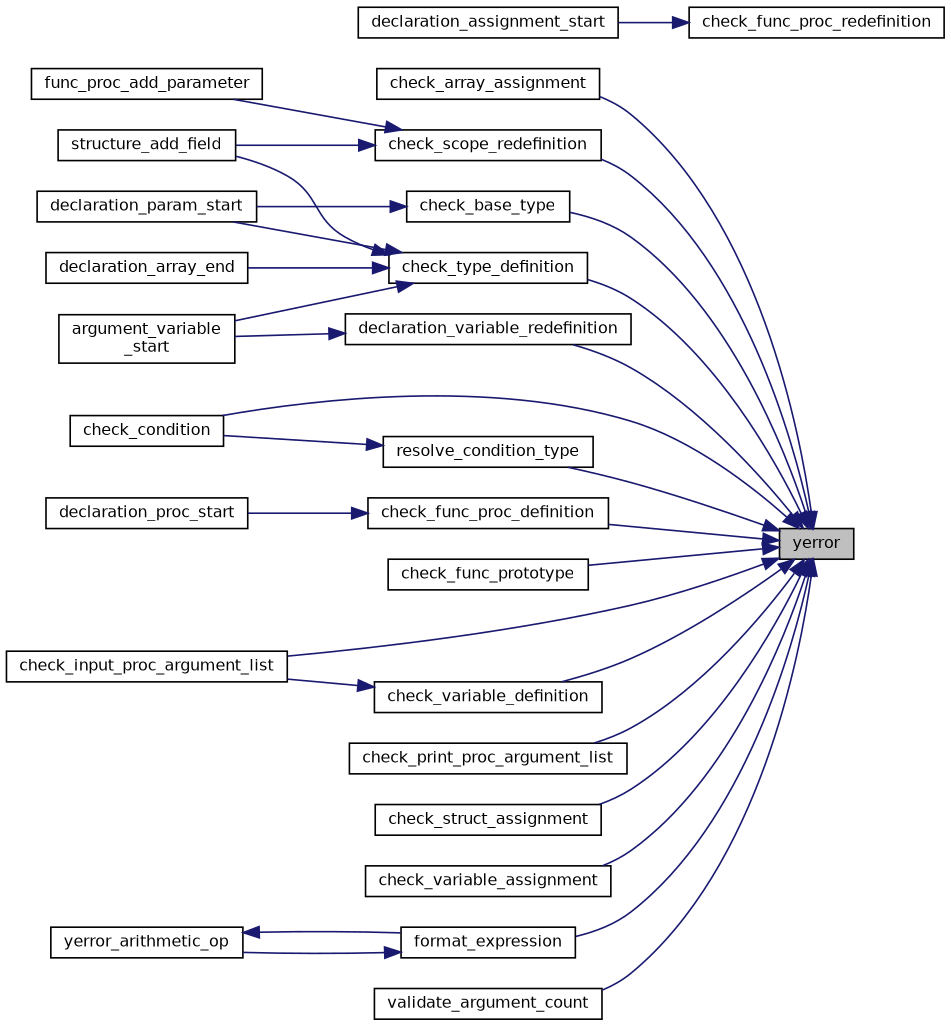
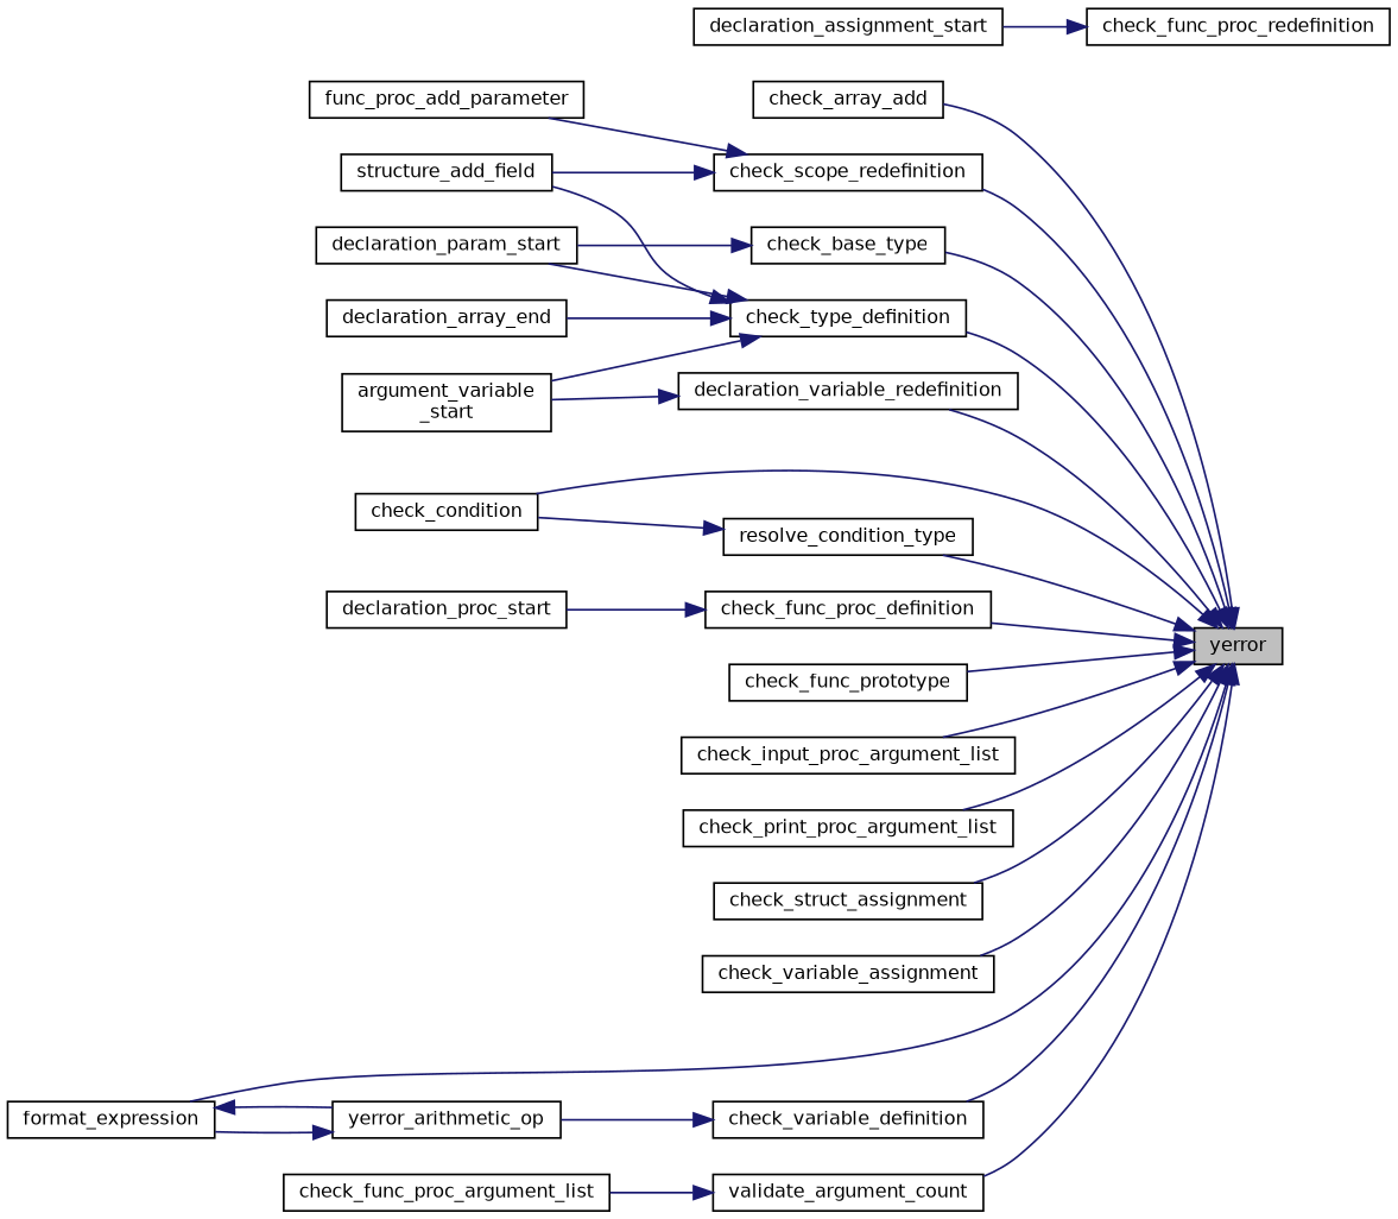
  digraph {
    rankdir=RL
    node [color=black fillcolor=white fontname=Helvetica fontsize=10 shape=record style=filled]
    edge [color=midnightblue dir=back fontname=Helvetica fontsize=10 labelfontname=Helvetica labelfontsize=10 style=solid]
    n1 [fillcolor=grey75 fontcolor=black height=0.2 label=yerror width=0.4]
-   n2 [height=0.2 label=check_array_assignment width=0.4]
+   n2 [height=0.2 label=check_array_add width=0.4]
    n3 [height=0.2 label=check_base_type width=0.4]
    n4 [height=0.2 label=check_condition width=0.4]
    n5 [height=0.2 label=check_func_proc_definition width=0.4]
    n6 [height=0.2 label=check_func_prototype width=0.4]
    n7 [height=0.2 label=check_input_proc_argument_list width=0.4]
    n8 [height=0.2 label=check_print_proc_argument_list width=0.4]
    n9 [height=0.2 label=check_scope_redefinition width=0.4]
    n10 [height=0.2 label=check_struct_assignment width=0.4]
    n11 [height=0.2 label=check_type_definition width=0.4]
    n12 [height=0.2 label=check_variable_assignment width=0.4]
    n13 [height=0.2 label=check_variable_definition width=0.4]
    n14 [height=0.2 label=declaration_variable_redefinition width=0.4]
    n15 [height=0.2 label=format_expression width=0.4]
    n16 [height=0.2 label=resolve_condition_type width=0.4]
    n17 [height=0.2 label=validate_argument_count width=0.4]
    n18 [height=0.2 label=declaration_param_start width=0.4]
    n19 [height=0.2 label=declaration_proc_start width=0.4]
    n20 [height=0.2 label=check_func_proc_redefinition width=0.4]
    n21 [height=0.2 label=declaration_assignment_start width=0.4]
    n22 [height=0.2 label=func_proc_add_parameter width=0.4]
    n23 [height=0.2 label=structure_add_field width=0.4]
    n24 [height=0.2 label=declaration_array_end width=0.4]
    n25 [height=0.2 label="argument_variable\l_start" width=0.4]
    n26 [height=0.2 label=yerror_arithmetic_op width=0.4]
+   n27 [height=0.2 label=check_func_proc_argument_list width=0.4]
    n1 -> n2
    n1 -> n3
    n1 -> n4
    n1 -> n5
    n1 -> n6
    n1 -> n7
    n1 -> n8
    n1 -> n9
    n1 -> n10
    n1 -> n11
    n1 -> n12
    n1 -> n13
    n1 -> n14
    n1 -> n15
    n1 -> n16
    n1 -> n17
    n3 -> n18
    n5 -> n19
    n9 -> n22
    n9 -> n23
    n11 -> n18
    n11 -> n23
    n11 -> n24
    n11 -> n25
-   n13 -> n7
+   n13 -> n26
    n14 -> n25
    n15 -> n26
    n16 -> n4
+   n17 -> n27
    n20 -> n21
    n26 -> n15
  }
